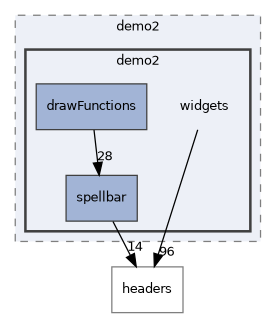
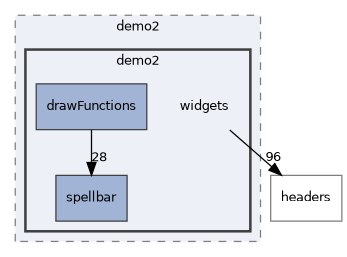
  digraph {
    compound=true
    node [fontname=Helvetica fontsize=10 shape=box color=grey25 fillcolor="#a2b4d6"]
    edge [fontname=Helvetica fontsize=10 labeldistance=1.5 labelfontname=Helvetica labelfontsize=10]
    n1 [label=widgets shape=plaintext color="" fillcolor=""]
    n2 [label=drawFunctions style="filled,"]
    n3 [label=spellbar style="filled,"]
    n4 [color=grey50 fillcolor="#edf0f7" label=headers]
    subgraph cluster_1 {
      bgcolor="#edf0f7"
      fontname=Helvetica
      fontsize=10
      label=demo2
      pencolor=grey50
      style="filled,dashed,"
      subgraph cluster_2 {
        bgcolor="#edf0f7"
        fontname=Helvetica
        fontsize=10
        label=demo2
        pencolor=grey25
        style="filled,bold,"
        n1
        n2
        n3
      }
    }
    n1 -> n4 [headlabel=96]
    n2 -> n3 [headlabel=28]
-   n3 -> n4 [headlabel=14]
  }
